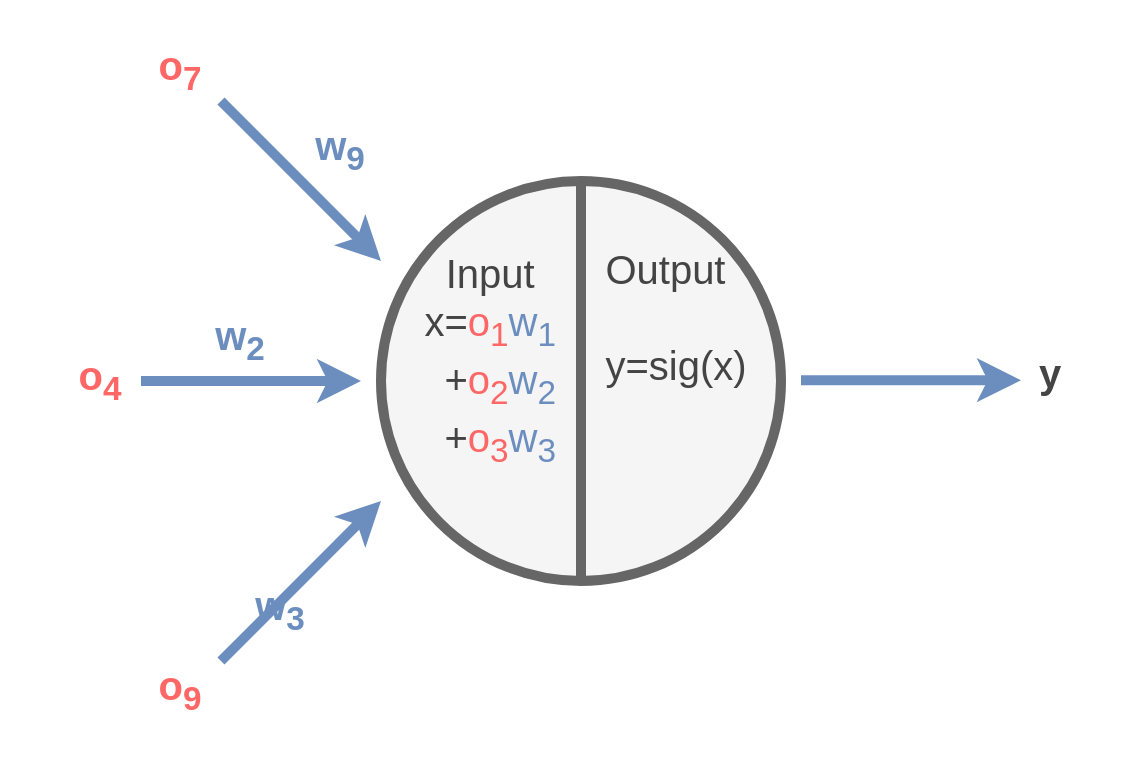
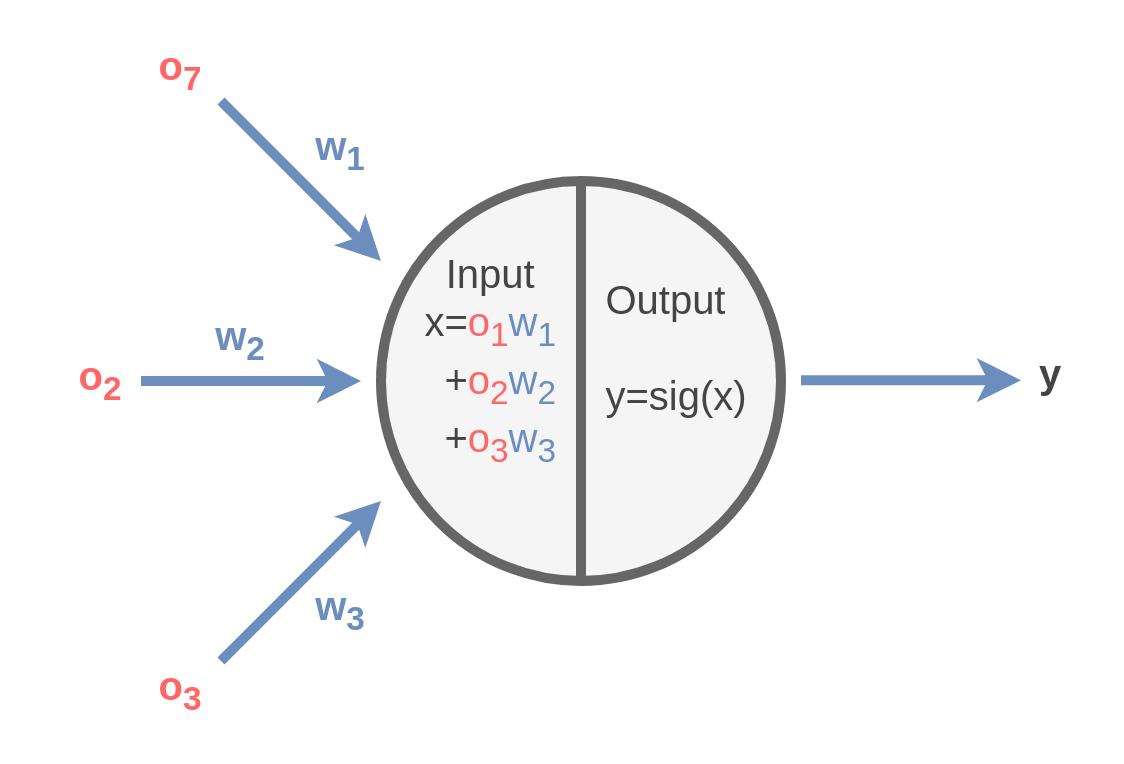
  <mxCell id="0" />
  <mxCell id="1" parent="0" />
  <mxCell id="2" value="" style="ellipse;whiteSpace=wrap;html=1;aspect=fixed;strokeWidth=5;fillColor=#f5f5f5;strokeColor=#666666;fontColor=#333333;" vertex="1" parent="1"><mxGeometry x="190" y="90" width="200" height="200" as="geometry" /></mxCell>
  <mxCell id="3" value="" style="endArrow=none;html=1;rounded=0;entryX=0.5;entryY=1;entryDx=0;entryDy=0;strokeWidth=5;exitX=0.5;exitY=0;exitDx=0;exitDy=0;fillColor=#f5f5f5;strokeColor=#666666;" edge="1" parent="1" source="2" target="2"><mxGeometry width="50" height="50" relative="1" as="geometry"><mxPoint x="80" y="200" as="sourcePoint" /><mxPoint x="200" y="200" as="targetPoint" /></mxGeometry></mxCell>
  <mxCell id="4" value="" style="endArrow=classic;html=1;rounded=0;strokeWidth=5;fillColor=#dae8fc;strokeColor=#6c8ebf;" edge="1" parent="1"><mxGeometry width="50" height="50" relative="1" as="geometry"><mxPoint x="110" y="330" as="sourcePoint" /><mxPoint x="190" y="250" as="targetPoint" /></mxGeometry></mxCell>
  <mxCell id="5" value="" style="endArrow=classic;html=1;rounded=0;strokeWidth=5;fillColor=#dae8fc;strokeColor=#6c8ebf;" edge="1" parent="1"><mxGeometry width="50" height="50" relative="1" as="geometry"><mxPoint x="110" y="50" as="sourcePoint" /><mxPoint x="190" y="130" as="targetPoint" /></mxGeometry></mxCell>
  <mxCell id="6" value="" style="endArrow=classic;html=1;rounded=0;strokeWidth=5;fillColor=#dae8fc;strokeColor=#6c8ebf;" edge="1" parent="1"><mxGeometry width="50" height="50" relative="1" as="geometry"><mxPoint x="70" y="190" as="sourcePoint" /><mxPoint x="180" y="190" as="targetPoint" /></mxGeometry></mxCell>
  <mxCell id="7" value="" style="endArrow=classic;html=1;rounded=0;strokeWidth=5;fillColor=#dae8fc;strokeColor=#6c8ebf;" edge="1" parent="1"><mxGeometry width="50" height="50" relative="1" as="geometry"><mxPoint x="400" y="189.58" as="sourcePoint" /><mxPoint x="510" y="189.58" as="targetPoint" /></mxGeometry></mxCell>
- <mxCell id="8" value="w&lt;span style=&quot;font-size: 20px;&quot;&gt;&lt;span style=&quot;font-size: 20px;&quot;&gt;&lt;sub&gt;9&lt;/sub&gt;&lt;/span&gt;&lt;/span&gt;" style="text;html=1;strokeColor=none;fillColor=none;align=center;verticalAlign=middle;whiteSpace=wrap;rounded=0;strokeWidth=5;fontStyle=1;fontSize=20;fontColor=#6C8EBF;" vertex="1" parent="1"><mxGeometry x="140" y="60" width="60" height="30" as="geometry" /></mxCell>
+ <mxCell id="8" value="w&lt;span style=&quot;font-size: 20px;&quot;&gt;&lt;span style=&quot;font-size: 20px;&quot;&gt;&lt;sub&gt;1&lt;/sub&gt;&lt;/span&gt;&lt;/span&gt;" style="text;html=1;strokeColor=none;fillColor=none;align=center;verticalAlign=middle;whiteSpace=wrap;rounded=0;strokeWidth=5;fontStyle=1;fontSize=20;fontColor=#6C8EBF;" vertex="1" parent="1"><mxGeometry x="140" y="60" width="60" height="30" as="geometry" /></mxCell>
  <mxCell id="9" value="w&lt;span style=&quot;font-size: 20px;&quot;&gt;&lt;span style=&quot;font-size: 20px;&quot;&gt;&lt;sub&gt;2&lt;/sub&gt;&lt;/span&gt;&lt;/span&gt;" style="text;html=1;strokeColor=none;fillColor=none;align=center;verticalAlign=middle;whiteSpace=wrap;rounded=0;strokeWidth=5;fontStyle=1;fontSize=20;fontColor=#6C8EBF;" vertex="1" parent="1"><mxGeometry x="90" y="155" width="60" height="30" as="geometry" /></mxCell>
- <mxCell id="10" value="w&lt;span style=&quot;font-size: 20px;&quot;&gt;&lt;span style=&quot;font-size: 20px;&quot;&gt;&lt;sub&gt;3&lt;/sub&gt;&lt;/span&gt;&lt;/span&gt;" style="text;html=1;strokeColor=none;fillColor=none;align=center;verticalAlign=middle;whiteSpace=wrap;rounded=0;strokeWidth=5;fontStyle=1;fontSize=20;fontColor=#6C8EBF;" vertex="1" parent="1"><mxGeometry x="110" y="290" width="60" height="30" as="geometry" /></mxCell>
+ <mxCell id="10" value="w&lt;span style=&quot;font-size: 20px;&quot;&gt;&lt;span style=&quot;font-size: 20px;&quot;&gt;&lt;sub&gt;3&lt;/sub&gt;&lt;/span&gt;&lt;/span&gt;" style="text;html=1;strokeColor=none;fillColor=none;align=center;verticalAlign=middle;whiteSpace=wrap;rounded=0;strokeWidth=5;fontStyle=1;fontSize=20;fontColor=#6C8EBF;" vertex="1" parent="1"><mxGeometry x="140" y="290" width="60" height="30" as="geometry" /></mxCell>
  <mxCell id="11" value="&lt;font style=&quot;font-size: 20px;&quot;&gt;o&lt;sub&gt;7&lt;/sub&gt;&lt;/font&gt;" style="text;html=1;strokeColor=none;fillColor=none;align=center;verticalAlign=middle;whiteSpace=wrap;rounded=0;strokeWidth=5;fontStyle=1;fontSize=15;fontColor=#FF6666;" vertex="1" parent="1"><mxGeometry x="60" y="20" width="60" height="30" as="geometry" /></mxCell>
- <mxCell id="12" value="o&lt;span style=&quot;font-size: 20px;&quot;&gt;&lt;sub&gt;4&lt;/sub&gt;&lt;/span&gt;" style="text;html=1;strokeColor=none;fillColor=none;align=center;verticalAlign=middle;whiteSpace=wrap;rounded=0;strokeWidth=5;fontStyle=1;fontSize=20;fontColor=#FF6666;" vertex="1" parent="1"><mxGeometry x="20" y="175" width="60" height="30" as="geometry" /></mxCell>
- <mxCell id="13" value="o&lt;span style=&quot;font-size: 20px;&quot;&gt;&lt;sub&gt;9&lt;/sub&gt;&lt;/span&gt;" style="text;html=1;strokeColor=none;fillColor=none;align=center;verticalAlign=middle;whiteSpace=wrap;rounded=0;strokeWidth=5;fontStyle=1;fontSize=20;fontColor=#FF6666;" vertex="1" parent="1"><mxGeometry x="60" y="330" width="60" height="30" as="geometry" /></mxCell>
+ <mxCell id="12" value="o&lt;span style=&quot;font-size: 20px;&quot;&gt;&lt;sub&gt;2&lt;/sub&gt;&lt;/span&gt;" style="text;html=1;strokeColor=none;fillColor=none;align=center;verticalAlign=middle;whiteSpace=wrap;rounded=0;strokeWidth=5;fontStyle=1;fontSize=20;fontColor=#FF6666;" vertex="1" parent="1"><mxGeometry x="20" y="175" width="60" height="30" as="geometry" /></mxCell>
+ <mxCell id="13" value="o&lt;span style=&quot;font-size: 20px;&quot;&gt;&lt;sub&gt;3&lt;/sub&gt;&lt;/span&gt;" style="text;html=1;strokeColor=none;fillColor=none;align=center;verticalAlign=middle;whiteSpace=wrap;rounded=0;strokeWidth=5;fontStyle=1;fontSize=20;fontColor=#FF6666;" vertex="1" parent="1"><mxGeometry x="60" y="330" width="60" height="30" as="geometry" /></mxCell>
  <mxCell id="14" value="&lt;div style=&quot;text-align: center;&quot;&gt;&lt;span style=&quot;color: rgb(68, 68, 68); background-color: initial;&quot;&gt;Input&lt;/span&gt;&lt;/div&gt;&lt;font color=&quot;#444444&quot; style=&quot;font-size: 20px;&quot;&gt;x=&lt;/font&gt;o&lt;span style=&quot;font-size: 20px;&quot;&gt;&lt;sub&gt;1&lt;/sub&gt;&lt;/span&gt;&lt;font color=&quot;#6c8ebf&quot; style=&quot;font-size: 20px;&quot;&gt;w&lt;span style=&quot;font-size: 20px;&quot;&gt;&lt;sub&gt;1&lt;br&gt;&lt;/sub&gt;&lt;/span&gt;&lt;/font&gt;&lt;font color=&quot;#444444&quot; style=&quot;font-size: 20px;&quot;&gt;+&lt;/font&gt;o&lt;span style=&quot;font-size: 20px;&quot;&gt;&lt;sub&gt;2&lt;/sub&gt;&lt;/span&gt;&lt;font color=&quot;#6c8ebf&quot; style=&quot;font-size: 20px;&quot;&gt;w&lt;span style=&quot;font-size: 20px;&quot;&gt;&lt;sub&gt;2&lt;br&gt;&lt;/sub&gt;&lt;/span&gt;&lt;/font&gt;&lt;font color=&quot;#444444&quot; style=&quot;font-size: 20px;&quot;&gt;+&lt;/font&gt;o&lt;span style=&quot;font-size: 20px;&quot;&gt;&lt;sub&gt;3&lt;/sub&gt;&lt;/span&gt;&lt;font color=&quot;#6c8ebf&quot; style=&quot;font-size: 20px;&quot;&gt;w&lt;span style=&quot;font-size: 20px;&quot;&gt;&lt;sub&gt;3&lt;/sub&gt;&lt;/span&gt;&lt;/font&gt;" style="text;html=1;strokeColor=none;fillColor=none;align=right;verticalAlign=middle;whiteSpace=wrap;rounded=0;strokeWidth=5;fontSize=20;fontColor=#FF6666;" vertex="1" parent="1"><mxGeometry x="210" y="125" width="70" height="110" as="geometry" /></mxCell>
- <mxCell id="15" value="&lt;div style=&quot;text-align: left;&quot;&gt;&lt;span style=&quot;color: rgb(68, 68, 68); background-color: initial;&quot;&gt;Output&lt;/span&gt;&lt;/div&gt;&lt;font color=&quot;#444444&quot; style=&quot;&quot;&gt;&lt;div style=&quot;text-align: left;&quot;&gt;&lt;br&gt;&lt;/div&gt;&lt;div style=&quot;font-size: 20px; text-align: right;&quot;&gt;&lt;span style=&quot;background-color: initial;&quot;&gt;y=sig(x)&lt;/span&gt;&lt;/div&gt;&lt;/font&gt;" style="text;html=1;strokeColor=none;fillColor=none;align=center;verticalAlign=middle;whiteSpace=wrap;rounded=0;strokeWidth=5;fontSize=20;fontColor=#FF6666;" vertex="1" parent="1"><mxGeometry x="298" y="120" width="80" height="75" as="geometry" /></mxCell>
+ <mxCell id="15" value="&lt;div style=&quot;text-align: left;&quot;&gt;&lt;span style=&quot;color: rgb(68, 68, 68); background-color: initial;&quot;&gt;Output&lt;/span&gt;&lt;/div&gt;&lt;font color=&quot;#444444&quot; style=&quot;&quot;&gt;&lt;div style=&quot;text-align: left;&quot;&gt;&lt;br&gt;&lt;/div&gt;&lt;div style=&quot;font-size: 20px; text-align: right;&quot;&gt;&lt;span style=&quot;background-color: initial;&quot;&gt;y=sig(x)&lt;/span&gt;&lt;/div&gt;&lt;/font&gt;" style="text;html=1;strokeColor=none;fillColor=none;align=center;verticalAlign=middle;whiteSpace=wrap;rounded=0;strokeWidth=5;fontSize=20;fontColor=#FF6666;" vertex="1" parent="1"><mxGeometry x="298" y="135" width="80" height="75" as="geometry" /></mxCell>
  <mxCell id="16" value="y" style="text;html=1;strokeColor=none;fillColor=none;align=center;verticalAlign=middle;whiteSpace=wrap;rounded=0;strokeWidth=5;fontSize=20;fontColor=#444444;fontStyle=1" vertex="1" parent="1"><mxGeometry x="510" y="171" width="30" height="30" as="geometry" /></mxCell>
